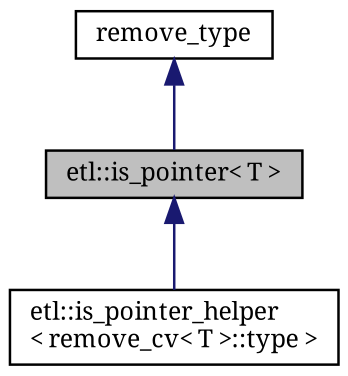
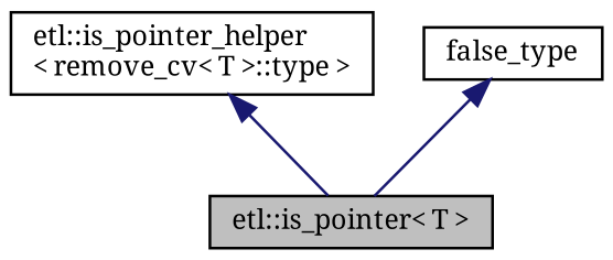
  digraph {
    fontname="Noto Serif"
    node [color=black fillcolor=white fontname="Noto Serif" fontsize=10 shape=record style=filled]
    edge [color=midnightblue dir=back fontname="Noto Serif" fontsize=10 labelfontname=Helvetica labelfontsize=10 style=solid]
    n1 [fillcolor=grey75 fontcolor=black height=0.2 label="etl::is_pointer\< T \>" width=0.4]
    n2 [height=0.2 label="etl::is_pointer_helper\l\< remove_cv\< T \>::type \>" width=0.4]
-   n3 [height=0.2 label=remove_type width=0.4]
-   n1 -> n2
+   n3 [height=0.2 label=false_type width=0.4]
+   n2 -> n1
    n3 -> n1
  }
